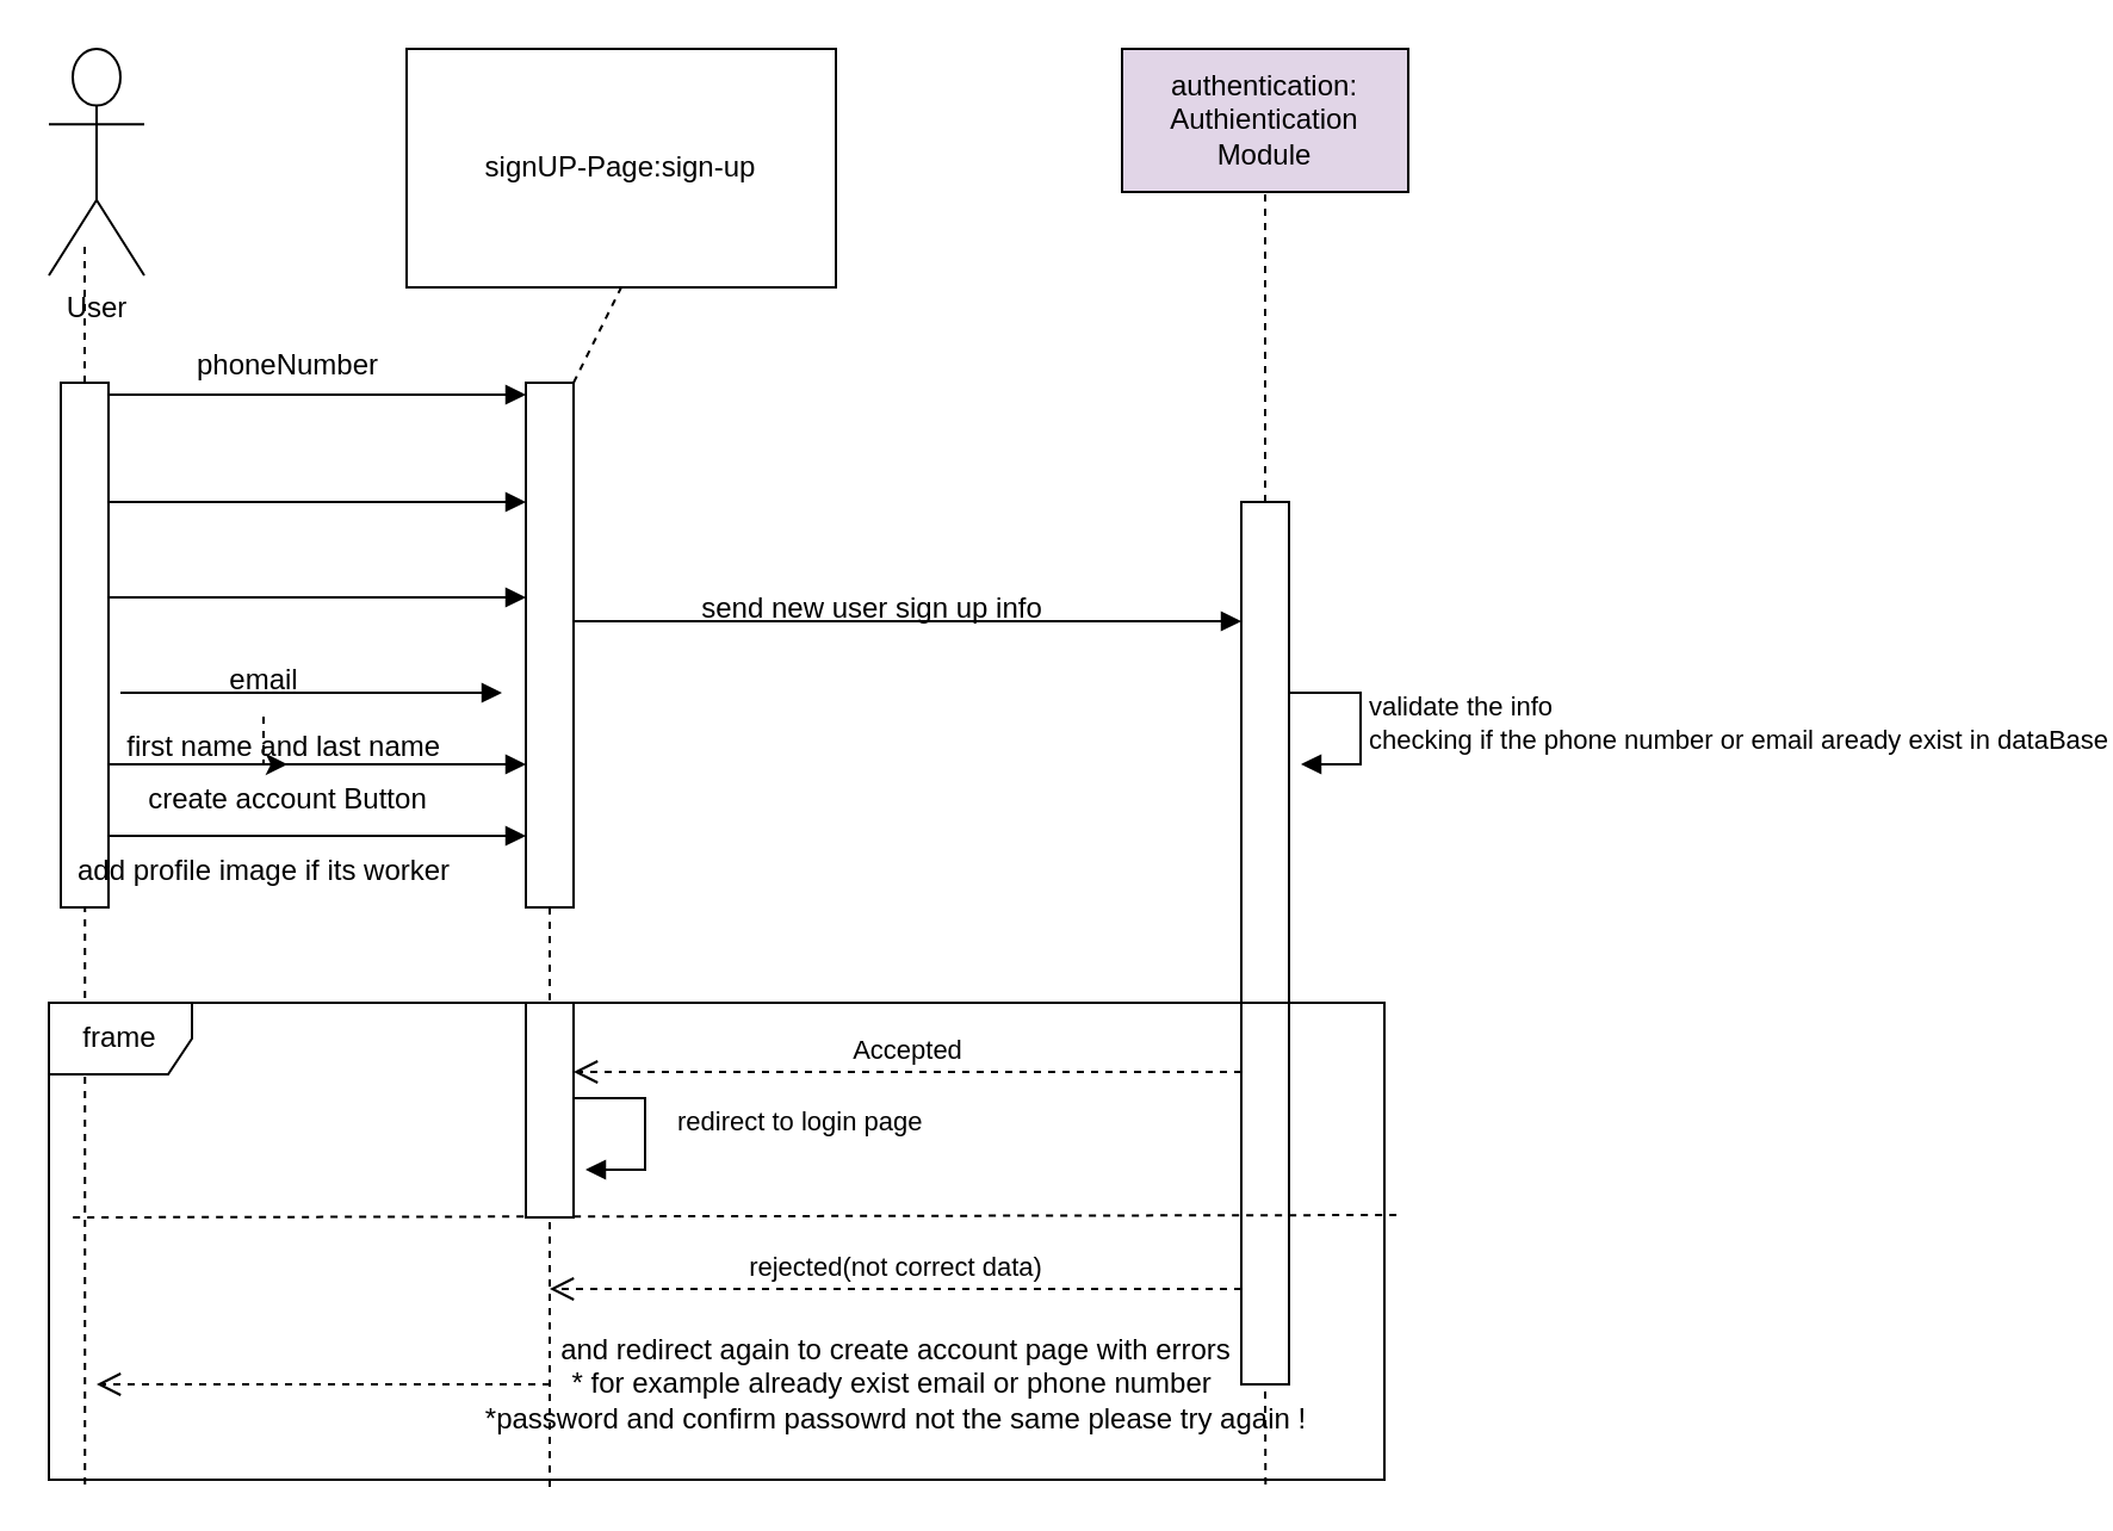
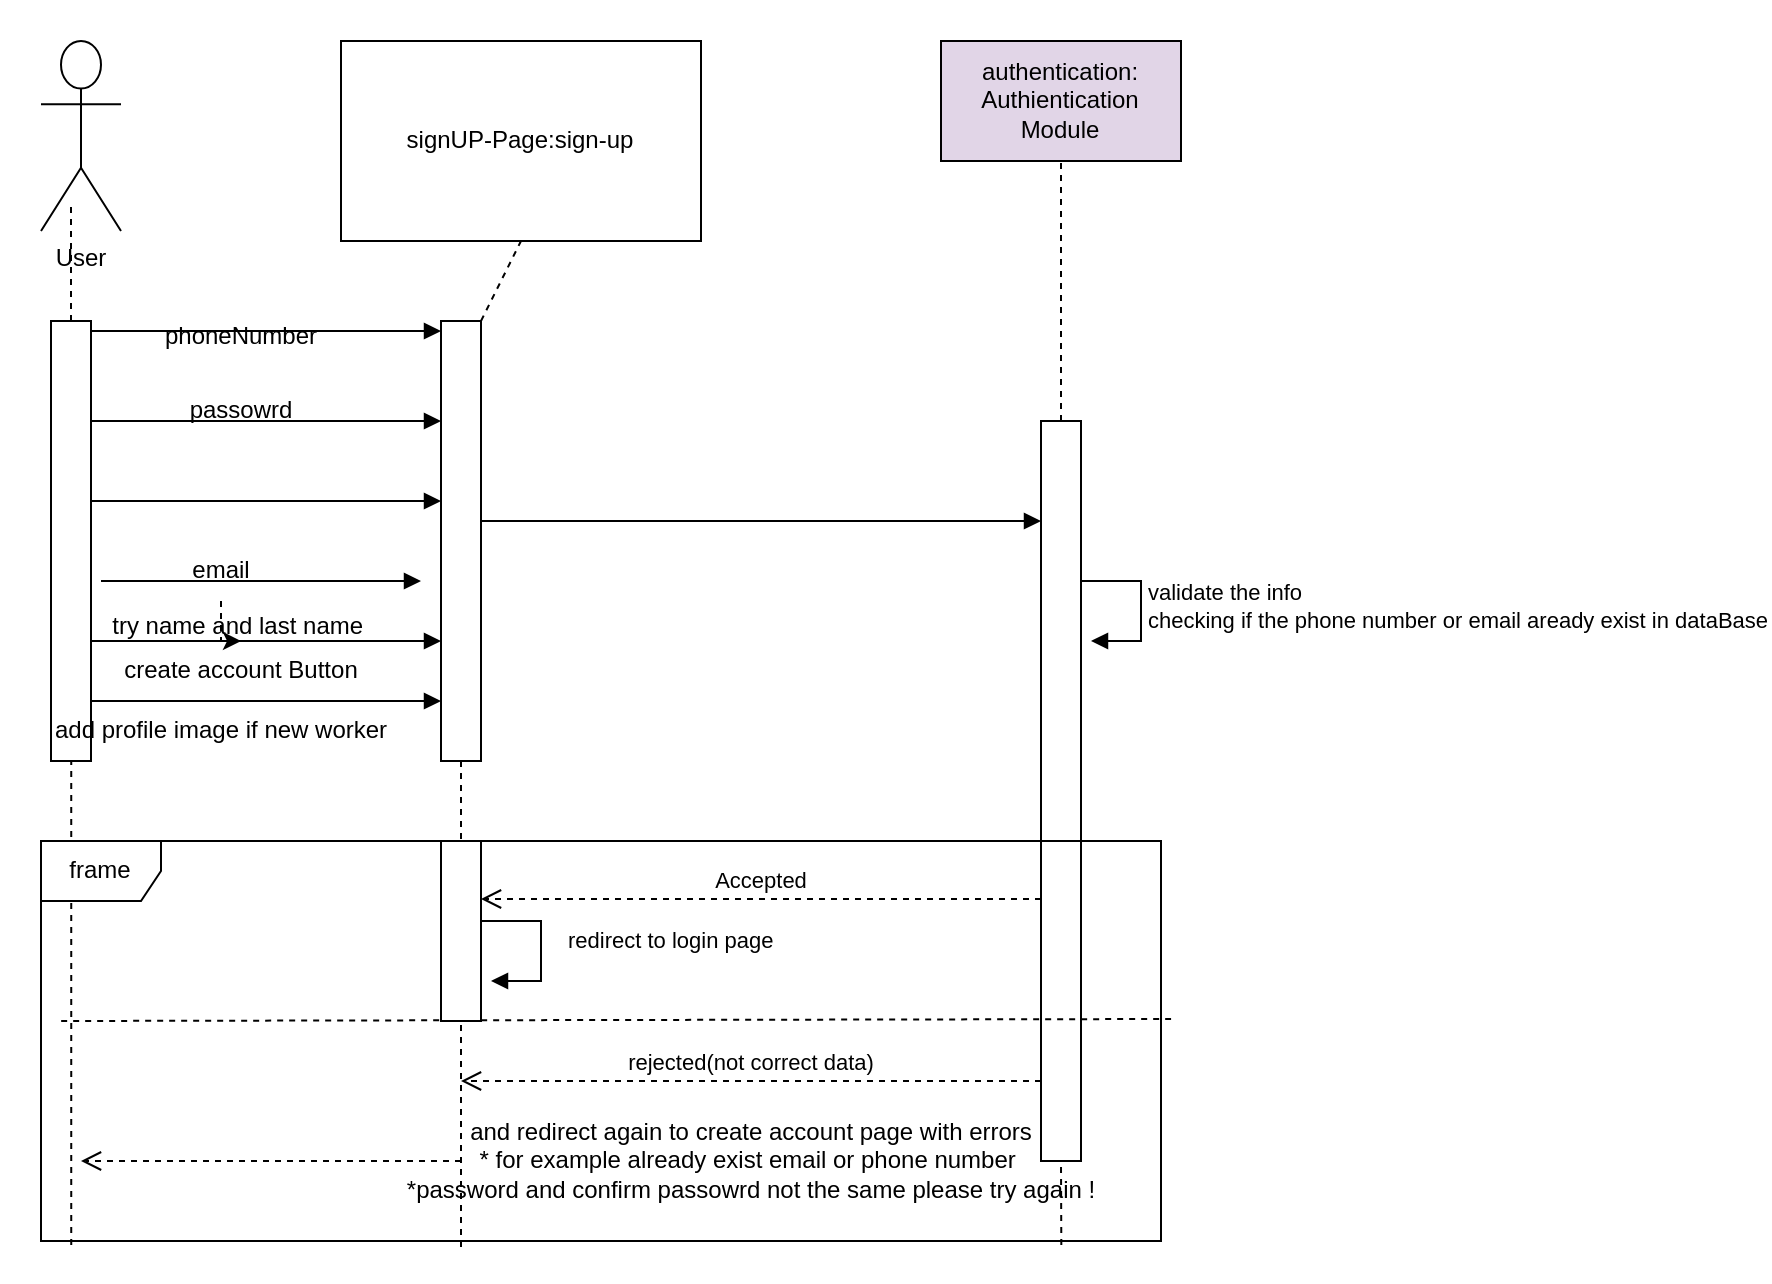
  <mxCell id="0" />
  <mxCell id="1" parent="0" />
  <mxCell id="2" value="User" style="shape=umlActor;verticalLabelPosition=bottom;verticalAlign=top;html=1;outlineConnect=0;" vertex="1" parent="1"><mxGeometry x="20" y="20" width="40" height="95" as="geometry" /></mxCell>
  <mxCell id="3" value="" style="endArrow=none;dashed=1;html=1;rounded=0;" edge="1" parent="1" source="9"><mxGeometry width="50" height="50" relative="1" as="geometry"><mxPoint x="40" y="440" as="sourcePoint" /><mxPoint x="35" y="100" as="targetPoint" /></mxGeometry></mxCell>
  <mxCell id="4" value="signUP-Page:sign-up" style="rounded=0;whiteSpace=wrap;html=1;" vertex="1" parent="1"><mxGeometry x="170" y="20" width="180" height="100" as="geometry" /></mxCell>
  <mxCell id="5" value="" style="endArrow=none;dashed=1;html=1;rounded=0;entryX=0.5;entryY=1;entryDx=0;entryDy=0;" edge="1" parent="1" source="12" target="4"><mxGeometry width="50" height="50" relative="1" as="geometry"><mxPoint x="240" y="440" as="sourcePoint" /><mxPoint x="400" y="210" as="targetPoint" /></mxGeometry></mxCell>
  <mxCell id="6" value="authentication:&lt;br&gt;Authientication Module" style="rounded=0;whiteSpace=wrap;html=1;fillColor=#e1d5e7;" vertex="1" parent="1"><mxGeometry x="470" y="20" width="120" height="60" as="geometry" /></mxCell>
  <mxCell id="7" value="" style="endArrow=none;dashed=1;html=1;rounded=0;entryX=0.5;entryY=1;entryDx=0;entryDy=0;" edge="1" parent="1" source="19" target="6"><mxGeometry width="50" height="50" relative="1" as="geometry"><mxPoint x="540" y="440" as="sourcePoint" /><mxPoint x="700" y="210" as="targetPoint" /></mxGeometry></mxCell>
  <mxCell id="8" value="" style="endArrow=none;dashed=1;html=1;rounded=0;exitX=0.027;exitY=1.01;exitDx=0;exitDy=0;exitPerimeter=0;" edge="1" parent="1" source="22" target="9"><mxGeometry width="50" height="50" relative="1" as="geometry"><mxPoint x="35" y="530" as="sourcePoint" /><mxPoint x="35" y="350" as="targetPoint" /></mxGeometry></mxCell>
  <mxCell id="9" value="" style="html=1;points=[[0,0,0,0,5],[0,1,0,0,-5],[1,0,0,0,5],[1,1,0,0,-5]];perimeter=orthogonalPerimeter;outlineConnect=0;targetShapes=umlLifeline;portConstraint=eastwest;newEdgeStyle={&quot;curved&quot;:0,&quot;rounded&quot;:0};" vertex="1" parent="1"><mxGeometry x="25" y="160" width="20" height="220" as="geometry" /></mxCell>
  <mxCell id="10" value="" style="endArrow=block;endFill=1;html=1;edgeStyle=orthogonalEdgeStyle;align=left;verticalAlign=top;rounded=0;exitX=1;exitY=0;exitDx=0;exitDy=5;exitPerimeter=0;entryX=0;entryY=0;entryDx=0;entryDy=5;entryPerimeter=0;" edge="1" parent="1" source="9" target="12"><mxGeometry x="-1" relative="1" as="geometry"><mxPoint x="300" y="240" as="sourcePoint" /><mxPoint x="150" y="150" as="targetPoint" /></mxGeometry></mxCell>
  <mxCell id="11" value="" style="endArrow=none;dashed=1;html=1;rounded=0;entryX=0.5;entryY=1;entryDx=0;entryDy=0;exitX=0.375;exitY=1.015;exitDx=0;exitDy=0;exitPerimeter=0;" edge="1" parent="1" source="22" target="12"><mxGeometry width="50" height="50" relative="1" as="geometry"><mxPoint x="230" y="530" as="sourcePoint" /><mxPoint x="230" y="80" as="targetPoint" /></mxGeometry></mxCell>
  <mxCell id="12" value="" style="html=1;points=[[0,0,0,0,5],[0,1,0,0,-5],[1,0,0,0,5],[1,1,0,0,-5]];perimeter=orthogonalPerimeter;outlineConnect=0;targetShapes=umlLifeline;portConstraint=eastwest;newEdgeStyle={&quot;curved&quot;:0,&quot;rounded&quot;:0};" vertex="1" parent="1"><mxGeometry x="220" y="160" width="20" height="220" as="geometry" /></mxCell>
- <mxCell id="13" value="phoneNumber" style="text;html=1;align=center;verticalAlign=middle;resizable=0;points=[];autosize=1;strokeColor=none;fillColor=none;" vertex="1" parent="1"><mxGeometry x="70" y="138" width="100" height="30" as="geometry" /></mxCell>
+ <mxCell id="13" value="phoneNumber" style="text;html=1;align=center;verticalAlign=middle;resizable=0;points=[];autosize=1;strokeColor=none;fillColor=none;" vertex="1" parent="1"><mxGeometry x="70" y="153" width="100" height="30" as="geometry" /></mxCell>
  <mxCell id="14" value="" style="endArrow=block;endFill=1;html=1;edgeStyle=orthogonalEdgeStyle;align=left;verticalAlign=top;rounded=0;exitX=1;exitY=0;exitDx=0;exitDy=5;exitPerimeter=0;entryX=0;entryY=0;entryDx=0;entryDy=5;entryPerimeter=0;" edge="1" parent="1"><mxGeometry x="-1" relative="1" as="geometry"><mxPoint x="45" y="210" as="sourcePoint" /><mxPoint x="220" y="210" as="targetPoint" /></mxGeometry></mxCell>
+ <mxCell id="15" value="passowrd" style="text;html=1;align=center;verticalAlign=middle;resizable=0;points=[];autosize=1;strokeColor=none;fillColor=none;" vertex="1" parent="1"><mxGeometry x="85" y="190" width="70" height="30" as="geometry" /></mxCell>
  <mxCell id="16" value="" style="endArrow=block;endFill=1;html=1;edgeStyle=orthogonalEdgeStyle;align=left;verticalAlign=top;rounded=0;exitX=1;exitY=0;exitDx=0;exitDy=5;exitPerimeter=0;entryX=0;entryY=0;entryDx=0;entryDy=5;entryPerimeter=0;" edge="1" parent="1"><mxGeometry x="-1" relative="1" as="geometry"><mxPoint x="45" y="250" as="sourcePoint" /><mxPoint x="220" y="250" as="targetPoint" /></mxGeometry></mxCell>
  <mxCell id="17" value="" style="endArrow=block;endFill=1;html=1;edgeStyle=orthogonalEdgeStyle;align=left;verticalAlign=top;rounded=0;exitX=1;exitY=1;exitDx=0;exitDy=-5;exitPerimeter=0;" edge="1" parent="1" source="12" target="19"><mxGeometry x="-1" relative="1" as="geometry"><mxPoint x="300" y="240" as="sourcePoint" /><mxPoint x="430" y="255" as="targetPoint" /><Array as="points"><mxPoint x="240" y="260" /></Array></mxGeometry></mxCell>
  <mxCell id="18" value="" style="endArrow=none;dashed=1;html=1;rounded=0;entryX=0.5;entryY=1;entryDx=0;entryDy=0;exitX=0.911;exitY=1.01;exitDx=0;exitDy=0;exitPerimeter=0;" edge="1" parent="1" source="22" target="19"><mxGeometry width="50" height="50" relative="1" as="geometry"><mxPoint x="530" y="530" as="sourcePoint" /><mxPoint x="530" y="80" as="targetPoint" /></mxGeometry></mxCell>
  <mxCell id="19" value="" style="html=1;points=[[0,0,0,0,5],[0,1,0,0,-5],[1,0,0,0,5],[1,1,0,0,-5]];perimeter=orthogonalPerimeter;outlineConnect=0;targetShapes=umlLifeline;portConstraint=eastwest;newEdgeStyle={&quot;curved&quot;:0,&quot;rounded&quot;:0};" vertex="1" parent="1"><mxGeometry x="520" y="210" width="20" height="370" as="geometry" /></mxCell>
- <mxCell id="20" value="send new user sign up info" style="text;html=1;align=center;verticalAlign=middle;resizable=0;points=[];autosize=1;strokeColor=none;fillColor=none;" vertex="1" parent="1"><mxGeometry x="280" y="240" width="170" height="30" as="geometry" /></mxCell>
  <mxCell id="21" value="validate the info&lt;br&gt;checking if the phone number or email aready exist in dataBase" style="html=1;align=left;spacingLeft=2;endArrow=block;rounded=0;edgeStyle=orthogonalEdgeStyle;curved=0;rounded=0;" edge="1" parent="1"><mxGeometry x="0.012" relative="1" as="geometry"><mxPoint x="540" y="290" as="sourcePoint" /><Array as="points"><mxPoint x="570" y="290" /><mxPoint x="570" y="320" /></Array><mxPoint x="545" y="320" as="targetPoint" /><mxPoint as="offset" /></mxGeometry></mxCell>
  <mxCell id="22" value="frame" style="shape=umlFrame;whiteSpace=wrap;html=1;pointerEvents=0;" vertex="1" parent="1"><mxGeometry x="20" y="420" width="560" height="200" as="geometry" /></mxCell>
  <mxCell id="23" value="" style="endArrow=none;dashed=1;html=1;rounded=0;exitX=0.018;exitY=0.45;exitDx=0;exitDy=0;exitPerimeter=0;entryX=1.009;entryY=0.445;entryDx=0;entryDy=0;entryPerimeter=0;" edge="1" parent="1" source="22" target="22"><mxGeometry width="50" height="50" relative="1" as="geometry"><mxPoint x="240" y="633" as="sourcePoint" /><mxPoint x="240" y="280" as="targetPoint" /></mxGeometry></mxCell>
  <mxCell id="24" value="" style="html=1;points=[[0,0,0,0,5],[0,1,0,0,-5],[1,0,0,0,5],[1,1,0,0,-5]];perimeter=orthogonalPerimeter;outlineConnect=0;targetShapes=umlLifeline;portConstraint=eastwest;newEdgeStyle={&quot;curved&quot;:0,&quot;rounded&quot;:0};" vertex="1" parent="1"><mxGeometry x="220" y="420" width="20" height="90" as="geometry" /></mxCell>
  <mxCell id="25" value="Accepted" style="html=1;verticalAlign=bottom;endArrow=open;dashed=1;endSize=8;curved=0;rounded=0;" edge="1" parent="1" target="24"><mxGeometry relative="1" as="geometry"><mxPoint x="520" y="449" as="sourcePoint" /><mxPoint x="340" y="449" as="targetPoint" /><mxPoint as="offset" /></mxGeometry></mxCell>
  <mxCell id="26" value="redirect to login page" style="html=1;align=left;spacingLeft=2;endArrow=block;rounded=0;edgeStyle=orthogonalEdgeStyle;curved=0;rounded=0;" edge="1" parent="1"><mxGeometry x="-0.059" y="10" relative="1" as="geometry"><mxPoint x="240" y="460" as="sourcePoint" /><Array as="points"><mxPoint x="270" y="460" /><mxPoint x="270" y="490" /></Array><mxPoint x="245" y="490" as="targetPoint" /><mxPoint as="offset" /></mxGeometry></mxCell>
  <mxCell id="27" value="rejected(not correct data)" style="html=1;verticalAlign=bottom;endArrow=open;dashed=1;endSize=8;curved=0;rounded=0;" edge="1" parent="1"><mxGeometry relative="1" as="geometry"><mxPoint x="520" y="540" as="sourcePoint" /><mxPoint x="230" y="540" as="targetPoint" /><mxPoint as="offset" /></mxGeometry></mxCell>
  <mxCell id="28" value="" style="html=1;verticalAlign=bottom;endArrow=open;dashed=1;endSize=8;curved=0;rounded=0;" edge="1" parent="1"><mxGeometry relative="1" as="geometry"><mxPoint x="230" y="580" as="sourcePoint" /><mxPoint x="40" y="580" as="targetPoint" /><mxPoint as="offset" /></mxGeometry></mxCell>
  <mxCell id="29" value="and redirect again to create account page with errors&lt;br&gt;* for example already exist email or phone number&amp;nbsp;&lt;br&gt;*password and confirm passowrd not the same please try again !" style="text;html=1;align=center;verticalAlign=middle;resizable=0;points=[];autosize=1;strokeColor=none;fillColor=none;" vertex="1" parent="1"><mxGeometry x="190" y="550" width="370" height="60" as="geometry" /></mxCell>
  <mxCell id="30" value="" style="endArrow=block;endFill=1;html=1;edgeStyle=orthogonalEdgeStyle;align=left;verticalAlign=top;rounded=0;" edge="1" parent="1"><mxGeometry x="-1" relative="1" as="geometry"><mxPoint x="50" y="290" as="sourcePoint" /><mxPoint x="210" y="290" as="targetPoint" /><Array as="points"><mxPoint x="170" y="290" /></Array></mxGeometry></mxCell>
  <mxCell id="31" value="" style="edgeStyle=orthogonalEdgeStyle;rounded=0;orthogonalLoop=1;jettySize=auto;html=1;dashed=1;" edge="1" parent="1" source="32" target="35"><mxGeometry relative="1" as="geometry" /></mxCell>
  <mxCell id="32" value="email" style="text;html=1;align=center;verticalAlign=middle;resizable=0;points=[];autosize=1;strokeColor=none;fillColor=none;" vertex="1" parent="1"><mxGeometry x="85" y="270" width="50" height="30" as="geometry" /></mxCell>
  <mxCell id="33" value="" style="endArrow=block;endFill=1;html=1;edgeStyle=orthogonalEdgeStyle;align=left;verticalAlign=top;rounded=0;" edge="1" parent="1"><mxGeometry x="-1" relative="1" as="geometry"><mxPoint x="45" y="320" as="sourcePoint" /><mxPoint x="220" y="320" as="targetPoint" /><Array as="points"><mxPoint x="165" y="320" /></Array></mxGeometry></mxCell>
  <mxCell id="34" value="" style="endArrow=block;endFill=1;html=1;edgeStyle=orthogonalEdgeStyle;align=left;verticalAlign=top;rounded=0;" edge="1" parent="1"><mxGeometry x="-1" relative="1" as="geometry"><mxPoint x="45" y="350" as="sourcePoint" /><mxPoint x="220" y="350" as="targetPoint" /><Array as="points"><mxPoint x="165" y="350" /></Array></mxGeometry></mxCell>
  <mxCell id="35" value="create account Button" style="text;html=1;align=center;verticalAlign=middle;resizable=0;points=[];autosize=1;strokeColor=none;fillColor=none;" vertex="1" parent="1"><mxGeometry x="50" y="320" width="140" height="30" as="geometry" /></mxCell>
- <mxCell id="36" value="first name and last name&amp;nbsp;" style="text;html=1;align=center;verticalAlign=middle;resizable=0;points=[];autosize=1;strokeColor=none;fillColor=none;" vertex="1" parent="1"><mxGeometry x="40" y="298" width="160" height="30" as="geometry" /></mxCell>
- <mxCell id="37" value="add profile image if its worker" style="text;html=1;align=center;verticalAlign=middle;resizable=0;points=[];autosize=1;strokeColor=none;fillColor=none;" vertex="1" parent="1"><mxGeometry x="20" y="350" width="180" height="30" as="geometry" /></mxCell>
+ <mxCell id="36" value="try name and last name&amp;nbsp;" style="text;html=1;align=center;verticalAlign=middle;resizable=0;points=[];autosize=1;strokeColor=none;fillColor=none;" vertex="1" parent="1"><mxGeometry x="40" y="298" width="160" height="30" as="geometry" /></mxCell>
+ <mxCell id="37" value="add profile image if new worker" style="text;html=1;align=center;verticalAlign=middle;resizable=0;points=[];autosize=1;strokeColor=none;fillColor=none;" vertex="1" parent="1"><mxGeometry x="20" y="350" width="180" height="30" as="geometry" /></mxCell>
